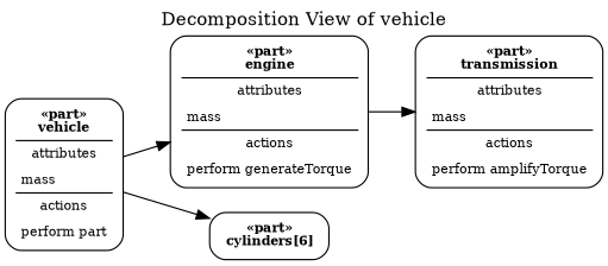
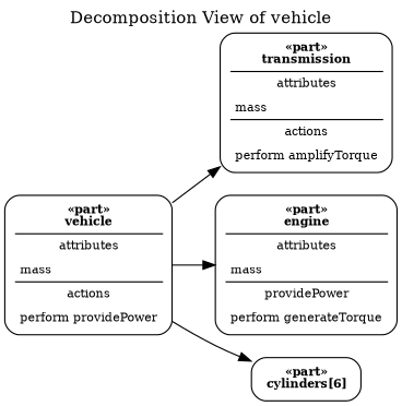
  digraph {
    fontsize=14
    label="Decomposition View of vehicle"
    labelloc=t
    rankdir=LR
    node [fontsize=10 shape=record style=rounded]
-   n1 [label=<<table border="0" cellborder="0" cellspacing="0" cellpadding="4">     <tr><td colspan="1"><b>«part»<br/>vehicle</b></td></tr>     <tr><td align="center" border="1" sides="T">attributes</td></tr>     <tr><td align="left">mass</td></tr>     <tr><td align="center" border="1" sides="T">actions</td></tr>     <tr><td align="left">perform part</td></tr>     </table>>]
+   n1 [label=<<table border="0" cellborder="0" cellspacing="0" cellpadding="4">     <tr><td colspan="1"><b>«part»<br/>vehicle</b></td></tr>     <tr><td align="center" border="1" sides="T">attributes</td></tr>     <tr><td align="left">mass</td></tr>     <tr><td align="center" border="1" sides="T">actions</td></tr>     <tr><td align="left">perform providePower</td></tr>     </table>>]
    n2 [label=<<table border="0" cellborder="0" cellspacing="0" cellpadding="4">     <tr><td colspan="1"><b>«part»<br/>transmission</b></td></tr>     <tr><td align="center" border="1" sides="T">attributes</td></tr>     <tr><td align="left">mass</td></tr>     <tr><td align="center" border="1" sides="T">actions</td></tr>     <tr><td align="left">perform amplifyTorque</td></tr>     </table>>]
-   n3 [label=<<table border="0" cellborder="0" cellspacing="0" cellpadding="4">     <tr><td colspan="1"><b>«part»<br/>engine</b></td></tr>     <tr><td align="center" border="1" sides="T">attributes</td></tr>     <tr><td align="left">mass</td></tr>     <tr><td align="center" border="1" sides="T">actions</td></tr>     <tr><td align="left">perform generateTorque</td></tr>     </table>>]
+   n3 [label=<<table border="0" cellborder="0" cellspacing="0" cellpadding="4">     <tr><td colspan="1"><b>«part»<br/>engine</b></td></tr>     <tr><td align="center" border="1" sides="T">attributes</td></tr>     <tr><td align="left">mass</td></tr>     <tr><td align="center" border="1" sides="T">providePower</td></tr>     <tr><td align="left">perform generateTorque</td></tr>     </table>>]
    n4 [label=<<table border="0" cellborder="0" cellspacing="0" cellpadding="4">     <tr><td colspan="1"><b>«part»<br/>cylinders[6]</b></td></tr>     </table>>]
-   n3 -> n2
+   n1 -> n2
    n1 -> n3
    n1 -> n4
  }
